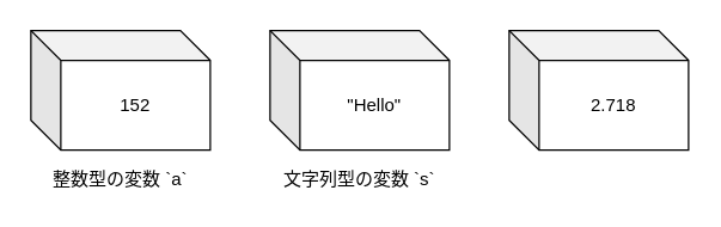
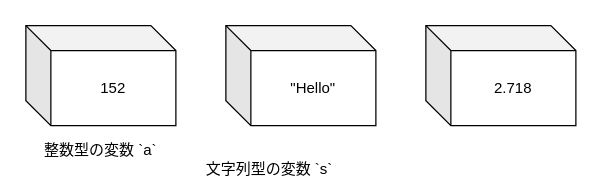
  <mxCell id="0" />
  <mxCell id="1" parent="0" />
  <mxCell id="2" value="152" style="shape=cube;whiteSpace=wrap;html=1;boundedLbl=1;backgroundOutline=1;darkOpacity=0.05;darkOpacity2=0.1;" parent="1" vertex="1"><mxGeometry x="20" y="20" width="120" height="80" as="geometry" /></mxCell>
  <mxCell id="3" value="整数型の変数 `a`" style="text;html=1;align=center;verticalAlign=middle;whiteSpace=wrap;rounded=0;" parent="1" vertex="1"><mxGeometry x="20" y="110" width="120" height="20" as="geometry" /></mxCell>
  <mxCell id="4" value="&quot;Hello&quot;" style="shape=cube;whiteSpace=wrap;html=1;boundedLbl=1;backgroundOutline=1;darkOpacity=0.05;darkOpacity2=0.1;" parent="1" vertex="1"><mxGeometry x="180" y="20" width="120" height="80" as="geometry" /></mxCell>
- <mxCell id="5" value="文字列型の変数 `s`" style="text;html=1;align=center;verticalAlign=middle;whiteSpace=wrap;rounded=0;" parent="1" vertex="1"><mxGeometry x="180" y="110" width="120" height="20" as="geometry" /></mxCell>
+ <mxCell id="5" value="文字列型の変数 `s`" style="text;html=1;align=center;verticalAlign=middle;whiteSpace=wrap;rounded=0;" parent="1" vertex="1"><mxGeometry x="155" y="125" width="120" height="20" as="geometry" /></mxCell>
  <mxCell id="6" value="2.718" style="shape=cube;whiteSpace=wrap;html=1;boundedLbl=1;backgroundOutline=1;darkOpacity=0.05;darkOpacity2=0.1;" parent="1" vertex="1"><mxGeometry x="340" y="20" width="120" height="80" as="geometry" /></mxCell>
